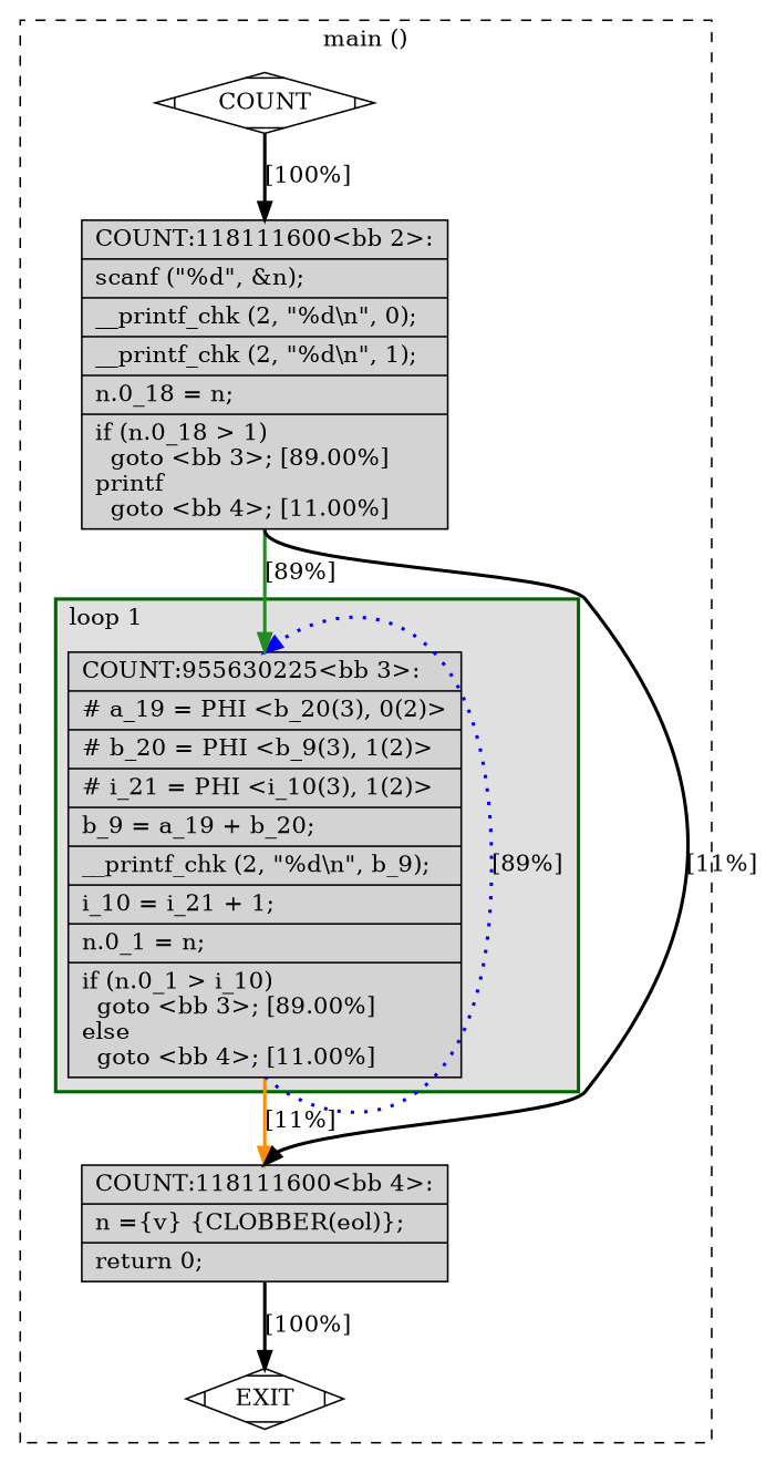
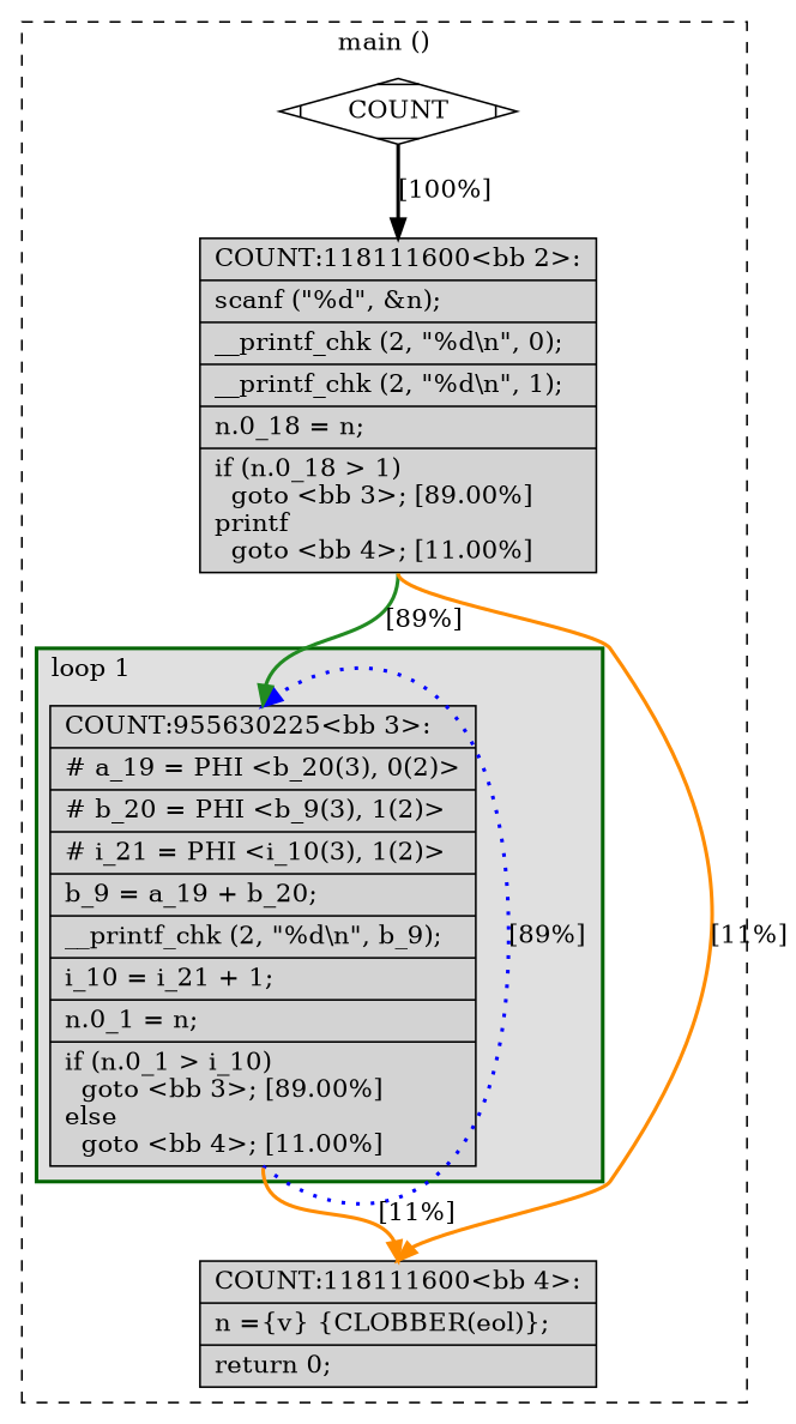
  digraph {
    node [fillcolor=lightgrey shape=record style=filled]
    edge [color=darkorange constraint=true headport=n style="solid,bold" tailport=s weight=10]
    n1 [label="{COUNT:955630225\<bb\ 3\>:\l|#\ a_19\ =\ PHI\ \<b_20(3),\ 0(2)\>\l|#\ b_20\ =\ PHI\ \<b_9(3),\ 1(2)\>\l|#\ i_21\ =\ PHI\ \<i_10(3),\ 1(2)\>\l|b_9\ =\ a_19\ +\ b_20;\l|__printf_chk\ (2,\ \"%d\\n\",\ b_9);\l|i_10\ =\ i_21\ +\ 1;\l|n.0_1\ =\ n;\l|if\ (n.0_1\ \>\ i_10)\l\ \ goto\ \<bb\ 3\>;\ [89.00%]\lelse\l\ \ goto\ \<bb\ 4\>;\ [11.00%]\l}"]
    n2 [label="{COUNT:118111600\<bb\ 4\>:\l|n\ =\{v\}\ \{CLOBBER(eol)\};\l|return\ 0;\l}"]
    n3 [fillcolor=white label=COUNT shape=Mdiamond]
-   n4 [fillcolor=white label=EXIT shape=Mdiamond]
    n5 [label="{COUNT:118111600\<bb\ 2\>:\l|scanf\ (\"%d\",\ &n);\l|__printf_chk\ (2,\ \"%d\\n\",\ 0);\l|__printf_chk\ (2,\ \"%d\\n\",\ 1);\l|n.0_18\ =\ n;\l|if\ (n.0_18\ \>\ 1)\l\ \ goto\ \<bb\ 3\>;\ [89.00%]\lprintf\l\ \ goto\ \<bb\ 4\>;\ [11.00%]\l}"]
    subgraph cluster_1 {
      color=black
      label="main ()"
      style=dashed
      n2
      n3
-     n4
      n5
      subgraph cluster_2 {
        color=darkgreen
        fillcolor=grey88
        label="loop 1"
        labeljust=l
        penwidth=2
        style=filled
        n1
      }
    }
    n1 -> n1 [color=blue constraint=false label="[89%]" style="dotted,bold"]
    n1 -> n2 [label="[11%]"]
-   n2 -> n4 [color=black label="[100%]"]
-   n3 -> n4 [style=invis color="" weight=""]
    n3 -> n5 [color=black label="[100%]" weight=100]
    n5 -> n1 [color=forestgreen label="[89%]"]
-   n5 -> n2 [color=black label="[11%]"]
+   n5 -> n2 [label="[11%]"]
  }
